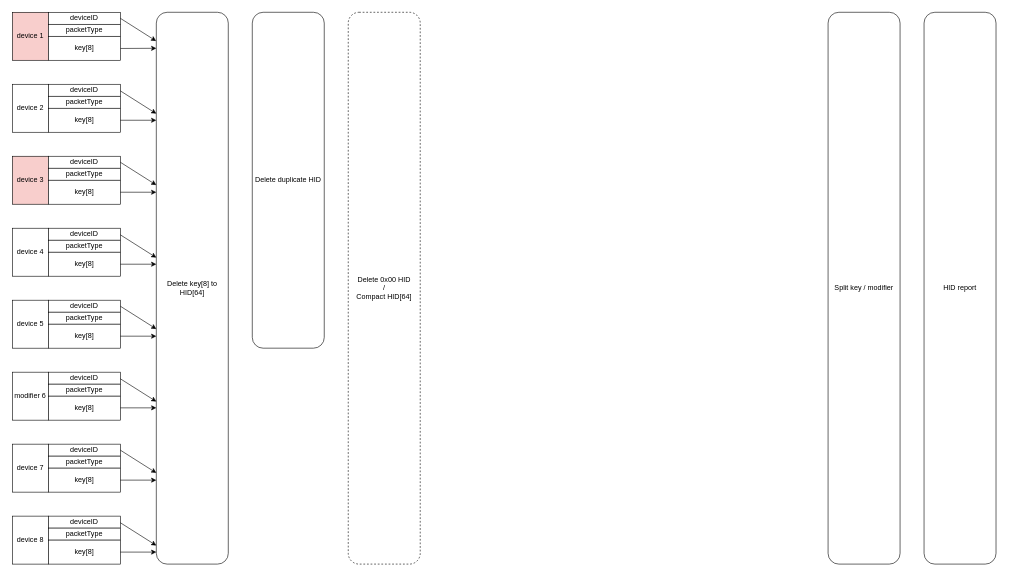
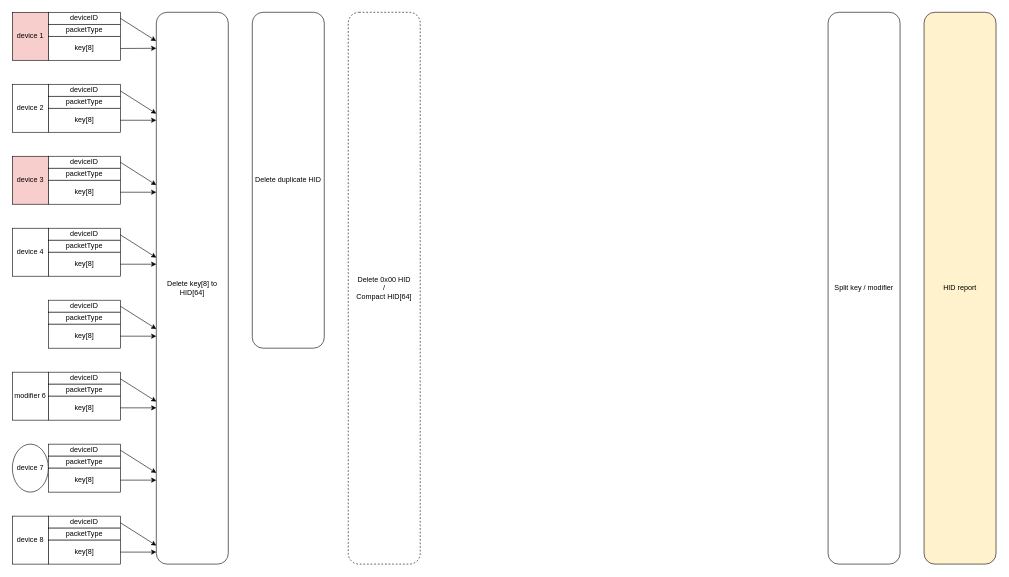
  <mxCell id="0" />
  <mxCell id="1" parent="0" />
  <mxCell id="2" value="device 1" style="rounded=0;whiteSpace=wrap;html=1;fillColor=#f8cecc;" vertex="1" parent="1"><mxGeometry x="20" y="20" width="60" height="80" as="geometry" /></mxCell>
  <mxCell id="3" value="deviceID" style="rounded=0;whiteSpace=wrap;html=1;" vertex="1" parent="1"><mxGeometry x="80" y="20" width="120" height="20" as="geometry" /></mxCell>
  <mxCell id="4" value="packetType" style="rounded=0;whiteSpace=wrap;html=1;" vertex="1" parent="1"><mxGeometry x="80" y="40" width="120" height="20" as="geometry" /></mxCell>
  <mxCell id="5" value="key[8]" style="rounded=0;whiteSpace=wrap;html=1;" vertex="1" parent="1"><mxGeometry x="80" y="60" width="120" height="40" as="geometry" /></mxCell>
  <mxCell id="6" value="device 2" style="rounded=0;whiteSpace=wrap;html=1;" vertex="1" parent="1"><mxGeometry x="20" y="140" width="60" height="80" as="geometry" /></mxCell>
  <mxCell id="7" value="deviceID" style="rounded=0;whiteSpace=wrap;html=1;" vertex="1" parent="1"><mxGeometry x="80" y="140" width="120" height="20" as="geometry" /></mxCell>
  <mxCell id="8" value="packetType" style="rounded=0;whiteSpace=wrap;html=1;" vertex="1" parent="1"><mxGeometry x="80" y="160" width="120" height="20" as="geometry" /></mxCell>
  <mxCell id="9" value="key[8]" style="rounded=0;whiteSpace=wrap;html=1;" vertex="1" parent="1"><mxGeometry x="80" y="180" width="120" height="40" as="geometry" /></mxCell>
  <mxCell id="10" value="&lt;div&gt;device 3&lt;/div&gt;" style="rounded=0;whiteSpace=wrap;html=1;fillColor=#f8cecc;" vertex="1" parent="1"><mxGeometry x="20" y="260" width="60" height="80" as="geometry" /></mxCell>
  <mxCell id="11" value="deviceID" style="rounded=0;whiteSpace=wrap;html=1;" vertex="1" parent="1"><mxGeometry x="80" y="260" width="120" height="20" as="geometry" /></mxCell>
  <mxCell id="12" value="packetType" style="rounded=0;whiteSpace=wrap;html=1;" vertex="1" parent="1"><mxGeometry x="80" y="280" width="120" height="20" as="geometry" /></mxCell>
  <mxCell id="13" value="key[8]" style="rounded=0;whiteSpace=wrap;html=1;" vertex="1" parent="1"><mxGeometry x="80" y="300" width="120" height="40" as="geometry" /></mxCell>
  <mxCell id="14" value="&lt;div&gt;device 4&lt;/div&gt;" style="rounded=0;whiteSpace=wrap;html=1;" vertex="1" parent="1"><mxGeometry x="20" y="380" width="60" height="80" as="geometry" /></mxCell>
  <mxCell id="15" value="deviceID" style="rounded=0;whiteSpace=wrap;html=1;" vertex="1" parent="1"><mxGeometry x="80" y="380" width="120" height="20" as="geometry" /></mxCell>
  <mxCell id="16" value="packetType" style="rounded=0;whiteSpace=wrap;html=1;" vertex="1" parent="1"><mxGeometry x="80" y="400" width="120" height="20" as="geometry" /></mxCell>
  <mxCell id="17" value="key[8]" style="rounded=0;whiteSpace=wrap;html=1;" vertex="1" parent="1"><mxGeometry x="80" y="420" width="120" height="40" as="geometry" /></mxCell>
- <mxCell id="18" value="device 5" style="rounded=0;whiteSpace=wrap;html=1;" vertex="1" parent="1"><mxGeometry x="20" y="500" width="60" height="80" as="geometry" /></mxCell>
  <mxCell id="19" value="deviceID" style="rounded=0;whiteSpace=wrap;html=1;" vertex="1" parent="1"><mxGeometry x="80" y="500" width="120" height="20" as="geometry" /></mxCell>
  <mxCell id="20" value="packetType" style="rounded=0;whiteSpace=wrap;html=1;" vertex="1" parent="1"><mxGeometry x="80" y="520" width="120" height="20" as="geometry" /></mxCell>
  <mxCell id="21" value="key[8]" style="rounded=0;whiteSpace=wrap;html=1;" vertex="1" parent="1"><mxGeometry x="80" y="540" width="120" height="40" as="geometry" /></mxCell>
  <mxCell id="22" value="modifier 6" style="rounded=0;whiteSpace=wrap;html=1;" vertex="1" parent="1"><mxGeometry x="20" y="620" width="60" height="80" as="geometry" /></mxCell>
  <mxCell id="23" value="deviceID" style="rounded=0;whiteSpace=wrap;html=1;" vertex="1" parent="1"><mxGeometry x="80" y="620" width="120" height="20" as="geometry" /></mxCell>
  <mxCell id="24" value="packetType" style="rounded=0;whiteSpace=wrap;html=1;" vertex="1" parent="1"><mxGeometry x="80" y="640" width="120" height="20" as="geometry" /></mxCell>
  <mxCell id="25" value="key[8]" style="rounded=0;whiteSpace=wrap;html=1;" vertex="1" parent="1"><mxGeometry x="80" y="660" width="120" height="40" as="geometry" /></mxCell>
- <mxCell id="26" value="device 7" style="rounded=0;whiteSpace=wrap;html=1;" vertex="1" parent="1"><mxGeometry x="20" y="740" width="60" height="80" as="geometry" /></mxCell>
+ <mxCell id="26" value="device 7" style="ellipse;whiteSpace=wrap;html=1;" vertex="1" parent="1"><mxGeometry x="20" y="740" width="60" height="80" as="geometry" /></mxCell>
  <mxCell id="27" value="deviceID" style="rounded=0;whiteSpace=wrap;html=1;" vertex="1" parent="1"><mxGeometry x="80" y="740" width="120" height="20" as="geometry" /></mxCell>
  <mxCell id="28" value="packetType" style="rounded=0;whiteSpace=wrap;html=1;" vertex="1" parent="1"><mxGeometry x="80" y="760" width="120" height="20" as="geometry" /></mxCell>
  <mxCell id="29" value="key[8]" style="rounded=0;whiteSpace=wrap;html=1;" vertex="1" parent="1"><mxGeometry x="80" y="780" width="120" height="40" as="geometry" /></mxCell>
  <mxCell id="30" value="device 8" style="rounded=0;whiteSpace=wrap;html=1;" vertex="1" parent="1"><mxGeometry x="20" y="860" width="60" height="80" as="geometry" /></mxCell>
  <mxCell id="31" value="deviceID" style="rounded=0;whiteSpace=wrap;html=1;" vertex="1" parent="1"><mxGeometry x="80" y="860" width="120" height="20" as="geometry" /></mxCell>
  <mxCell id="32" value="packetType" style="rounded=0;whiteSpace=wrap;html=1;" vertex="1" parent="1"><mxGeometry x="80" y="880" width="120" height="20" as="geometry" /></mxCell>
  <mxCell id="33" value="key[8]" style="rounded=0;whiteSpace=wrap;html=1;" vertex="1" parent="1"><mxGeometry x="80" y="900" width="120" height="40" as="geometry" /></mxCell>
  <mxCell id="34" value="Delete key[8] to HID[64]" style="rounded=1;whiteSpace=wrap;html=1;glass=0;shadow=0;" vertex="1" parent="1"><mxGeometry x="260" y="20" width="120" height="920" as="geometry" /></mxCell>
  <mxCell id="35" value="Delete duplicate HID" style="rounded=1;whiteSpace=wrap;html=1;" vertex="1" parent="1"><mxGeometry x="420" y="20" width="120" height="560" as="geometry" /></mxCell>
  <mxCell id="36" value="&lt;div&gt;Delete 0x00 HID&lt;/div&gt;&lt;div&gt;/&lt;br&gt;&lt;/div&gt;&lt;div&gt;Compact HID[64]&lt;br&gt;&lt;/div&gt;" style="rounded=1;whiteSpace=wrap;html=1;dashed=1;" vertex="1" parent="1"><mxGeometry x="580" y="20" width="120" height="920" as="geometry" /></mxCell>
- <mxCell id="37" value="HID report" style="rounded=1;whiteSpace=wrap;html=1;" vertex="1" parent="1"><mxGeometry x="1540" y="20" width="120" height="920" as="geometry" /></mxCell>
+ <mxCell id="37" value="HID report" style="rounded=1;whiteSpace=wrap;html=1;fillColor=#fff2cc;" vertex="1" parent="1"><mxGeometry x="1540" y="20" width="120" height="920" as="geometry" /></mxCell>
  <mxCell id="38" value="Split key / modifier" style="rounded=1;whiteSpace=wrap;html=1;" vertex="1" parent="1"><mxGeometry x="1380" y="20" width="120" height="920" as="geometry" /></mxCell>
  <mxCell id="39" value="" style="endArrow=classic;html=1;rounded=0;exitX=1;exitY=0.25;exitDx=0;exitDy=0;entryX=-0.003;entryY=0.054;entryDx=0;entryDy=0;entryPerimeter=0;" edge="1" parent="1"><mxGeometry width="50" height="50" relative="1" as="geometry"><mxPoint x="200.36" y="80.32" as="sourcePoint" /><mxPoint x="260" y="80" as="targetPoint" /></mxGeometry></mxCell>
  <mxCell id="40" value="" style="endArrow=classic;html=1;rounded=0;exitX=1;exitY=0.25;exitDx=0;exitDy=0;entryX=-0.003;entryY=0.054;entryDx=0;entryDy=0;entryPerimeter=0;" edge="1" parent="1"><mxGeometry width="50" height="50" relative="1" as="geometry"><mxPoint x="200" y="200" as="sourcePoint" /><mxPoint x="260" y="200" as="targetPoint" /></mxGeometry></mxCell>
  <mxCell id="41" value="" style="endArrow=classic;html=1;rounded=0;exitX=1;exitY=0.25;exitDx=0;exitDy=0;entryX=-0.003;entryY=0.054;entryDx=0;entryDy=0;entryPerimeter=0;" edge="1" parent="1"><mxGeometry width="50" height="50" relative="1" as="geometry"><mxPoint x="200" y="320" as="sourcePoint" /><mxPoint x="260" y="320" as="targetPoint" /></mxGeometry></mxCell>
  <mxCell id="42" value="" style="endArrow=classic;html=1;rounded=0;exitX=1;exitY=0.25;exitDx=0;exitDy=0;entryX=-0.003;entryY=0.054;entryDx=0;entryDy=0;entryPerimeter=0;" edge="1" parent="1"><mxGeometry width="50" height="50" relative="1" as="geometry"><mxPoint x="200" y="440" as="sourcePoint" /><mxPoint x="260" y="440" as="targetPoint" /></mxGeometry></mxCell>
  <mxCell id="43" value="" style="endArrow=classic;html=1;rounded=0;exitX=1;exitY=0.25;exitDx=0;exitDy=0;entryX=-0.003;entryY=0.054;entryDx=0;entryDy=0;entryPerimeter=0;" edge="1" parent="1"><mxGeometry width="50" height="50" relative="1" as="geometry"><mxPoint x="200" y="560" as="sourcePoint" /><mxPoint x="260" y="560" as="targetPoint" /></mxGeometry></mxCell>
  <mxCell id="44" value="" style="endArrow=classic;html=1;rounded=0;exitX=1;exitY=0.25;exitDx=0;exitDy=0;entryX=-0.003;entryY=0.054;entryDx=0;entryDy=0;entryPerimeter=0;" edge="1" parent="1"><mxGeometry width="50" height="50" relative="1" as="geometry"><mxPoint x="200" y="679.5" as="sourcePoint" /><mxPoint x="260" y="679.5" as="targetPoint" /></mxGeometry></mxCell>
  <mxCell id="45" value="" style="endArrow=classic;html=1;rounded=0;exitX=1;exitY=0.25;exitDx=0;exitDy=0;entryX=-0.003;entryY=0.054;entryDx=0;entryDy=0;entryPerimeter=0;" edge="1" parent="1"><mxGeometry width="50" height="50" relative="1" as="geometry"><mxPoint x="200" y="800" as="sourcePoint" /><mxPoint x="260" y="800" as="targetPoint" /></mxGeometry></mxCell>
  <mxCell id="46" value="" style="endArrow=classic;html=1;rounded=0;exitX=1;exitY=0.25;exitDx=0;exitDy=0;entryX=-0.003;entryY=0.054;entryDx=0;entryDy=0;entryPerimeter=0;" edge="1" parent="1"><mxGeometry width="50" height="50" relative="1" as="geometry"><mxPoint x="200" y="920" as="sourcePoint" /><mxPoint x="260" y="920" as="targetPoint" /></mxGeometry></mxCell>
  <mxCell id="47" value="" style="endArrow=classic;html=1;rounded=0;exitX=1;exitY=0.5;exitDx=0;exitDy=0;entryX=-0.003;entryY=0.052;entryDx=0;entryDy=0;entryPerimeter=0;" edge="1" parent="1" source="3" target="34"><mxGeometry width="50" height="50" relative="1" as="geometry"><mxPoint x="210.36" y="90.32" as="sourcePoint" /><mxPoint x="270" y="90" as="targetPoint" /></mxGeometry></mxCell>
  <mxCell id="48" value="" style="endArrow=classic;html=1;rounded=0;exitX=1;exitY=0.5;exitDx=0;exitDy=0;entryX=-0.003;entryY=0.052;entryDx=0;entryDy=0;entryPerimeter=0;" edge="1" parent="1"><mxGeometry width="50" height="50" relative="1" as="geometry"><mxPoint x="200" y="151" as="sourcePoint" /><mxPoint x="260" y="189" as="targetPoint" /></mxGeometry></mxCell>
  <mxCell id="49" value="" style="endArrow=classic;html=1;rounded=0;exitX=1;exitY=0.5;exitDx=0;exitDy=0;entryX=-0.003;entryY=0.052;entryDx=0;entryDy=0;entryPerimeter=0;" edge="1" parent="1"><mxGeometry width="50" height="50" relative="1" as="geometry"><mxPoint x="200" y="391" as="sourcePoint" /><mxPoint x="260" y="429" as="targetPoint" /></mxGeometry></mxCell>
  <mxCell id="50" value="" style="endArrow=classic;html=1;rounded=0;exitX=1;exitY=0.5;exitDx=0;exitDy=0;entryX=-0.003;entryY=0.052;entryDx=0;entryDy=0;entryPerimeter=0;" edge="1" parent="1"><mxGeometry width="50" height="50" relative="1" as="geometry"><mxPoint x="200" y="270" as="sourcePoint" /><mxPoint x="260" y="308" as="targetPoint" /></mxGeometry></mxCell>
  <mxCell id="51" value="" style="endArrow=classic;html=1;rounded=0;exitX=1;exitY=0.5;exitDx=0;exitDy=0;entryX=-0.003;entryY=0.052;entryDx=0;entryDy=0;entryPerimeter=0;" edge="1" parent="1"><mxGeometry width="50" height="50" relative="1" as="geometry"><mxPoint x="200" y="631" as="sourcePoint" /><mxPoint x="260" y="669" as="targetPoint" /></mxGeometry></mxCell>
  <mxCell id="52" value="" style="endArrow=classic;html=1;rounded=0;exitX=1;exitY=0.5;exitDx=0;exitDy=0;entryX=-0.003;entryY=0.052;entryDx=0;entryDy=0;entryPerimeter=0;" edge="1" parent="1"><mxGeometry width="50" height="50" relative="1" as="geometry"><mxPoint x="200" y="510" as="sourcePoint" /><mxPoint x="260" y="548" as="targetPoint" /></mxGeometry></mxCell>
  <mxCell id="53" value="" style="endArrow=classic;html=1;rounded=0;exitX=1;exitY=0.5;exitDx=0;exitDy=0;entryX=-0.003;entryY=0.052;entryDx=0;entryDy=0;entryPerimeter=0;" edge="1" parent="1"><mxGeometry width="50" height="50" relative="1" as="geometry"><mxPoint x="200" y="871" as="sourcePoint" /><mxPoint x="260" y="909" as="targetPoint" /></mxGeometry></mxCell>
  <mxCell id="54" value="" style="endArrow=classic;html=1;rounded=0;exitX=1;exitY=0.5;exitDx=0;exitDy=0;entryX=-0.003;entryY=0.052;entryDx=0;entryDy=0;entryPerimeter=0;" edge="1" parent="1"><mxGeometry width="50" height="50" relative="1" as="geometry"><mxPoint x="200" y="750" as="sourcePoint" /><mxPoint x="260" y="788" as="targetPoint" /></mxGeometry></mxCell>
